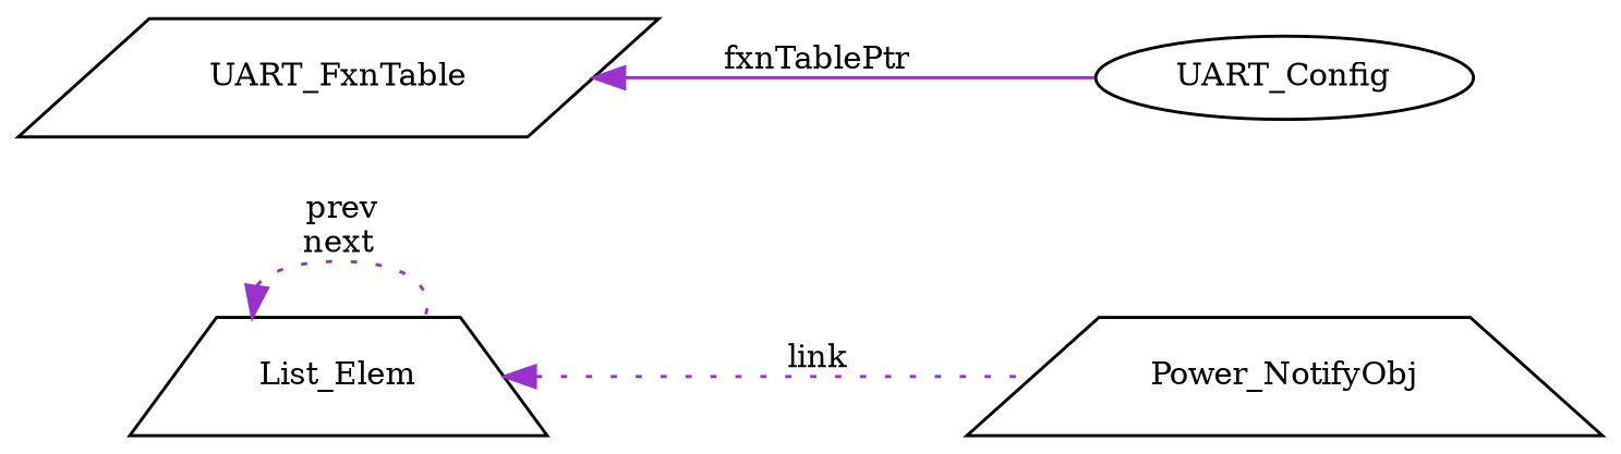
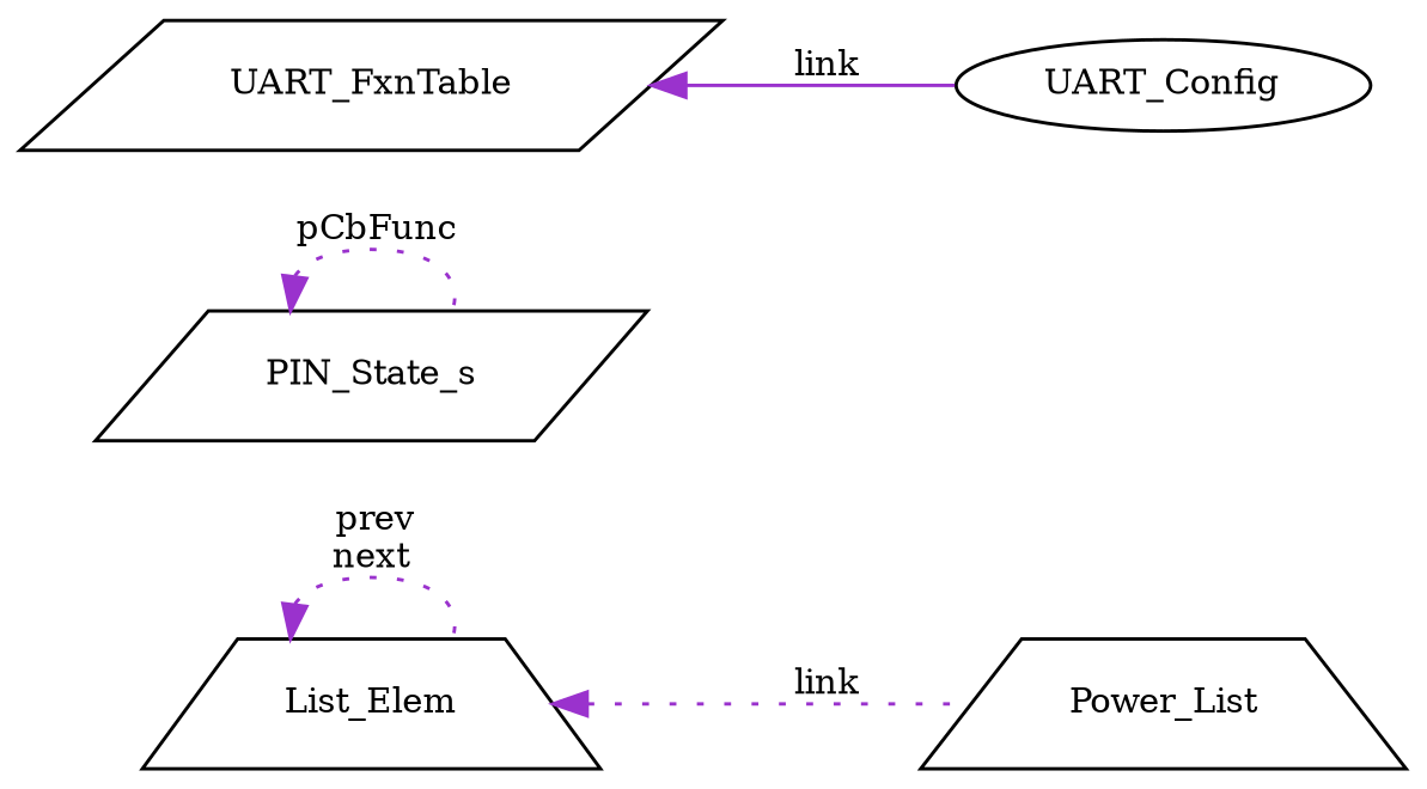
  digraph {
    fontname="DejaVu Serif"
    rankdir=LR
    node [color=black fillcolor=white fontname="DejaVu Serif" fontsize=10 shape=trapezium style=filled]
    edge [color=darkorchid3 dir=back fontname="DejaVu Serif" fontsize=10 labelfontname=Helvetica labelfontsize=10 style=dotted]
-   n1 [height=0.2 label=Power_NotifyObj width=0.4]
+   n1 [height=0.2 label=Power_List width=0.4]
    n2 [height=0.2 label=List_Elem width=0.4]
+   n3 [height=0.2 label=PIN_State_s shape=parallelogram width=0.4]
    n4 [height=0.2 label=UART_Config shape=ellipse width=0.4]
    n5 [height=0.2 label=UART_FxnTable shape=parallelogram width=0.4]
    n2 -> n1 [label=" link"]
    n2 -> n2 [label=" prev\nnext"]
-   n5 -> n4 [label=" fxnTablePtr" style=solid]
+   n3 -> n3 [label=" pCbFunc"]
+   n5 -> n4 [label=" link" style=solid]
  }
